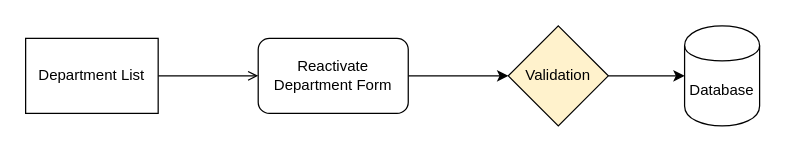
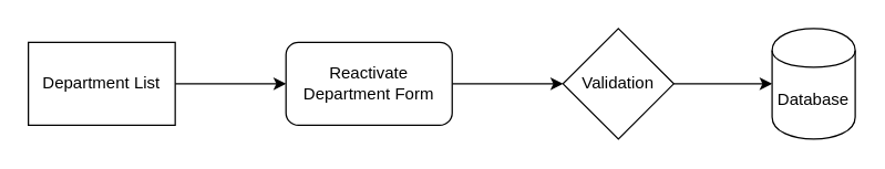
  <mxCell id="0" />
  <mxCell id="1" parent="0" />
  <mxCell id="2" style="edgeStyle=orthogonalEdgeStyle;rounded=0;orthogonalLoop=1;jettySize=auto;html=1;exitX=1;exitY=0.5;exitDx=0;exitDy=0;entryX=0;entryY=0.5;entryDx=0;entryDy=0;" parent="1" source="3" edge="1"><mxGeometry relative="1" as="geometry"><mxPoint x="406" y="60" as="targetPoint" /></mxGeometry></mxCell>
  <mxCell id="3" value="Reactivate&lt;br&gt;Department Form" style="whiteSpace=wrap;html=1;rounded=1;" parent="1" vertex="1"><mxGeometry x="206" y="30" width="120" height="60" as="geometry" /></mxCell>
  <mxCell id="4" style="edgeStyle=orthogonalEdgeStyle;rounded=0;orthogonalLoop=1;jettySize=auto;html=1;exitX=1;exitY=0.5;exitDx=0;exitDy=0;entryX=0;entryY=0.5;entryDx=0;entryDy=0;" parent="1" source="5" target="6" edge="1"><mxGeometry relative="1" as="geometry" /></mxCell>
- <mxCell id="5" value="Validation" style="rhombus;whiteSpace=wrap;html=1;fillColor=#fff2cc;" parent="1" vertex="1"><mxGeometry x="406" y="20" width="80" height="80" as="geometry" /></mxCell>
- <mxCell id="6" value="Database" style="shape=cylinder;whiteSpace=wrap;html=1;boundedLbl=1;backgroundOutline=1;" parent="1" vertex="1"><mxGeometry x="547" y="20" width="60" height="80" as="geometry" /></mxCell>
- <mxCell id="7" style="edgeStyle=orthogonalEdgeStyle;rounded=0;orthogonalLoop=1;jettySize=auto;html=1;entryX=0;entryY=0.5;entryDx=0;entryDy=0;endArrow=open;" parent="1" source="8" target="3" edge="1"><mxGeometry relative="1" as="geometry" /></mxCell>
+ <mxCell id="5" value="Validation" style="rhombus;whiteSpace=wrap;html=1;" parent="1" vertex="1"><mxGeometry x="406" y="20" width="80" height="80" as="geometry" /></mxCell>
+ <mxCell id="6" value="Database" style="shape=cylinder;whiteSpace=wrap;html=1;boundedLbl=1;backgroundOutline=1;" parent="1" vertex="1"><mxGeometry x="557" y="20" width="60" height="80" as="geometry" /></mxCell>
+ <mxCell id="7" style="edgeStyle=orthogonalEdgeStyle;rounded=0;orthogonalLoop=1;jettySize=auto;html=1;entryX=0;entryY=0.5;entryDx=0;entryDy=0;" parent="1" source="8" target="3" edge="1"><mxGeometry relative="1" as="geometry" /></mxCell>
  <mxCell id="8" value="Department List" style="rounded=0;whiteSpace=wrap;html=1;" parent="1" vertex="1"><mxGeometry x="20" y="30" width="106" height="60" as="geometry" /></mxCell>
